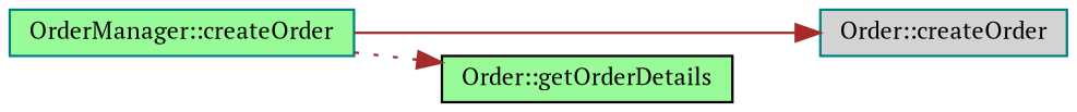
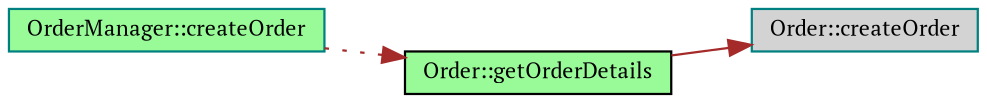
  digraph {
    fontname="PT Serif"
    rankdir=LR
    node [color=teal fillcolor=palegreen fontname="PT Serif" fontsize=10 shape=box style=filled]
    edge [color=brown fontname="PT Serif" fontsize=10 labelfontname=Helvetica labelfontsize=10]
    n1 [fontcolor=black height=0.2 label="OrderManager::createOrder" width=0.4]
    n2 [fillcolor=lightgrey height=0.2 label="Order::createOrder" width=0.4]
    n3 [color=black height=0.2 label="Order::getOrderDetails" width=0.4]
-   n1 -> n2 [style=solid]
+   n3 -> n2 [style=solid]
    n1 -> n3 [style=dotted]
  }
